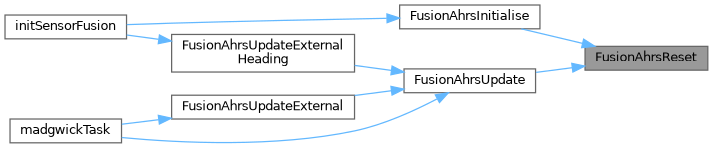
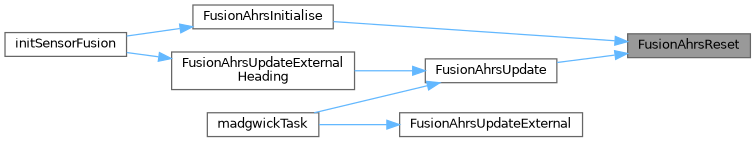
  digraph {
    rankdir=RL
    node [color=grey40 fillcolor=white fontname=Helvetica fontsize=10 shape=box style=filled]
    edge [color=steelblue1 dir=back fontname=Helvetica fontsize=10 labelfontname=Helvetica labelfontsize=10 style=solid]
    n1 [color=gray40 fillcolor=grey60 fontcolor=black height=0.2 label=FusionAhrsReset width=0.4]
    n2 [height=0.2 label=FusionAhrsInitialise width=0.4]
    n3 [height=0.2 label=FusionAhrsUpdate width=0.4]
    n4 [height=0.2 label=initSensorFusion width=0.4]
    n5 [height=0.2 label="FusionAhrsUpdateExternal\lHeading" width=0.4]
    n6 [height=0.2 label=FusionAhrsUpdateExternal width=0.4]
    n7 [height=0.2 label=madgwickTask width=0.4]
    n1 -> n2
    n1 -> n3
    n2 -> n4
    n3 -> n5
-   n3 -> n6
    n3 -> n7
    n5 -> n4
    n6 -> n7
  }
